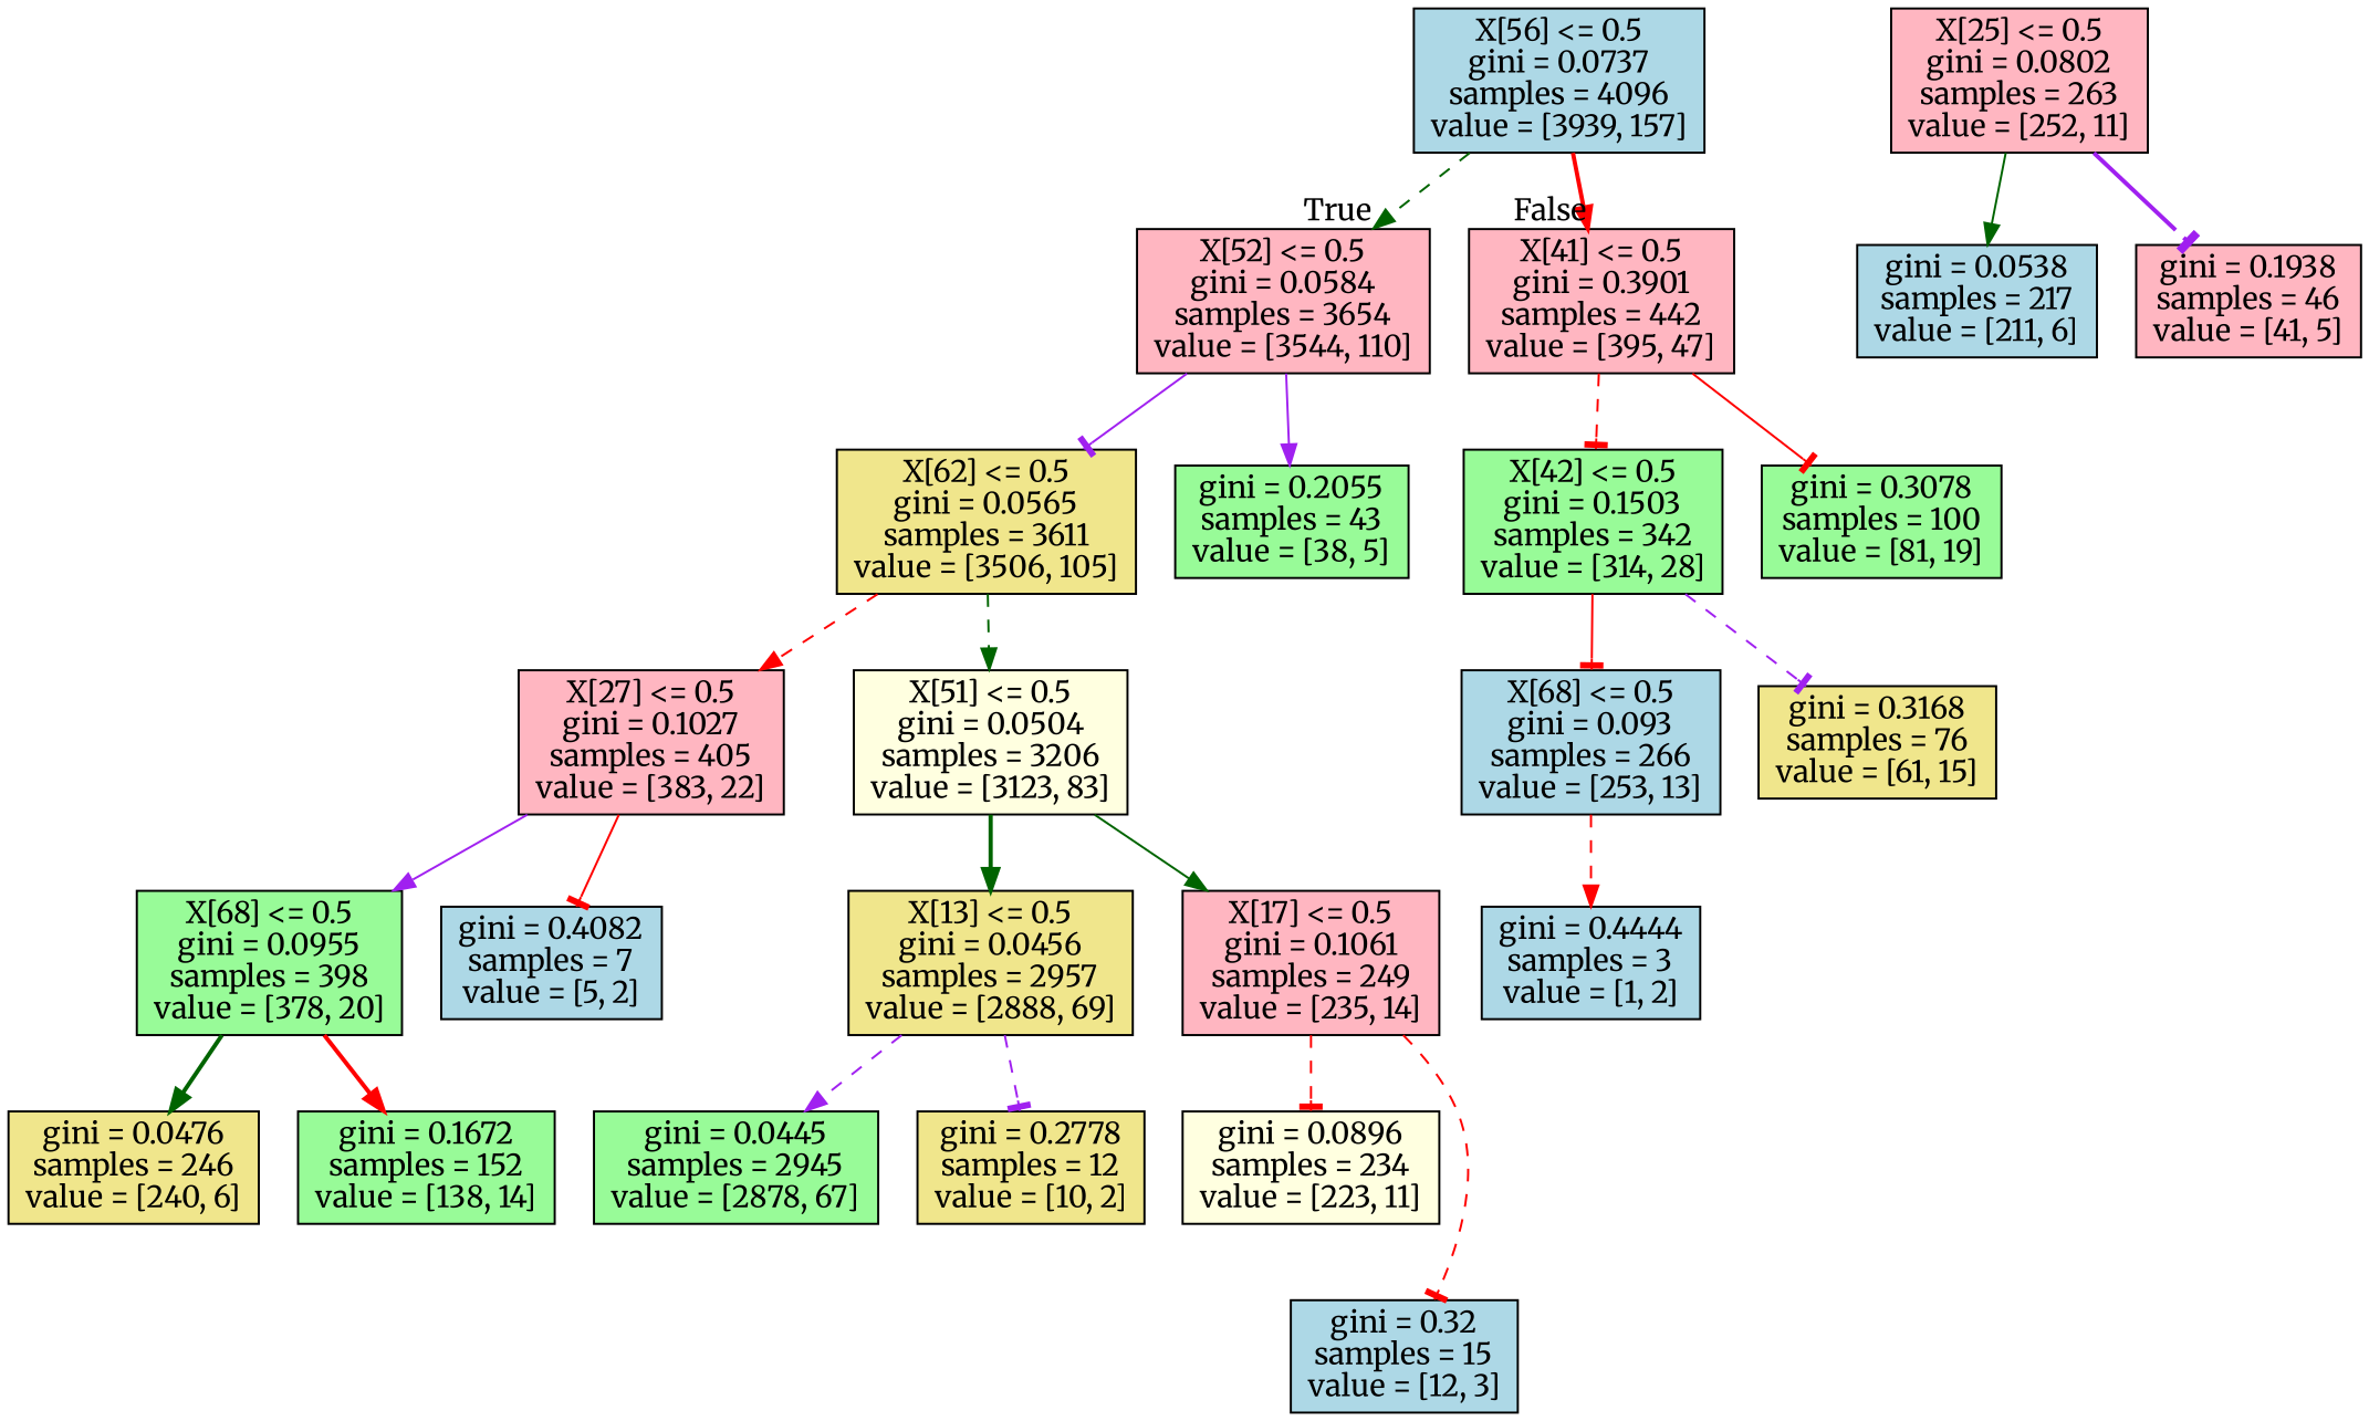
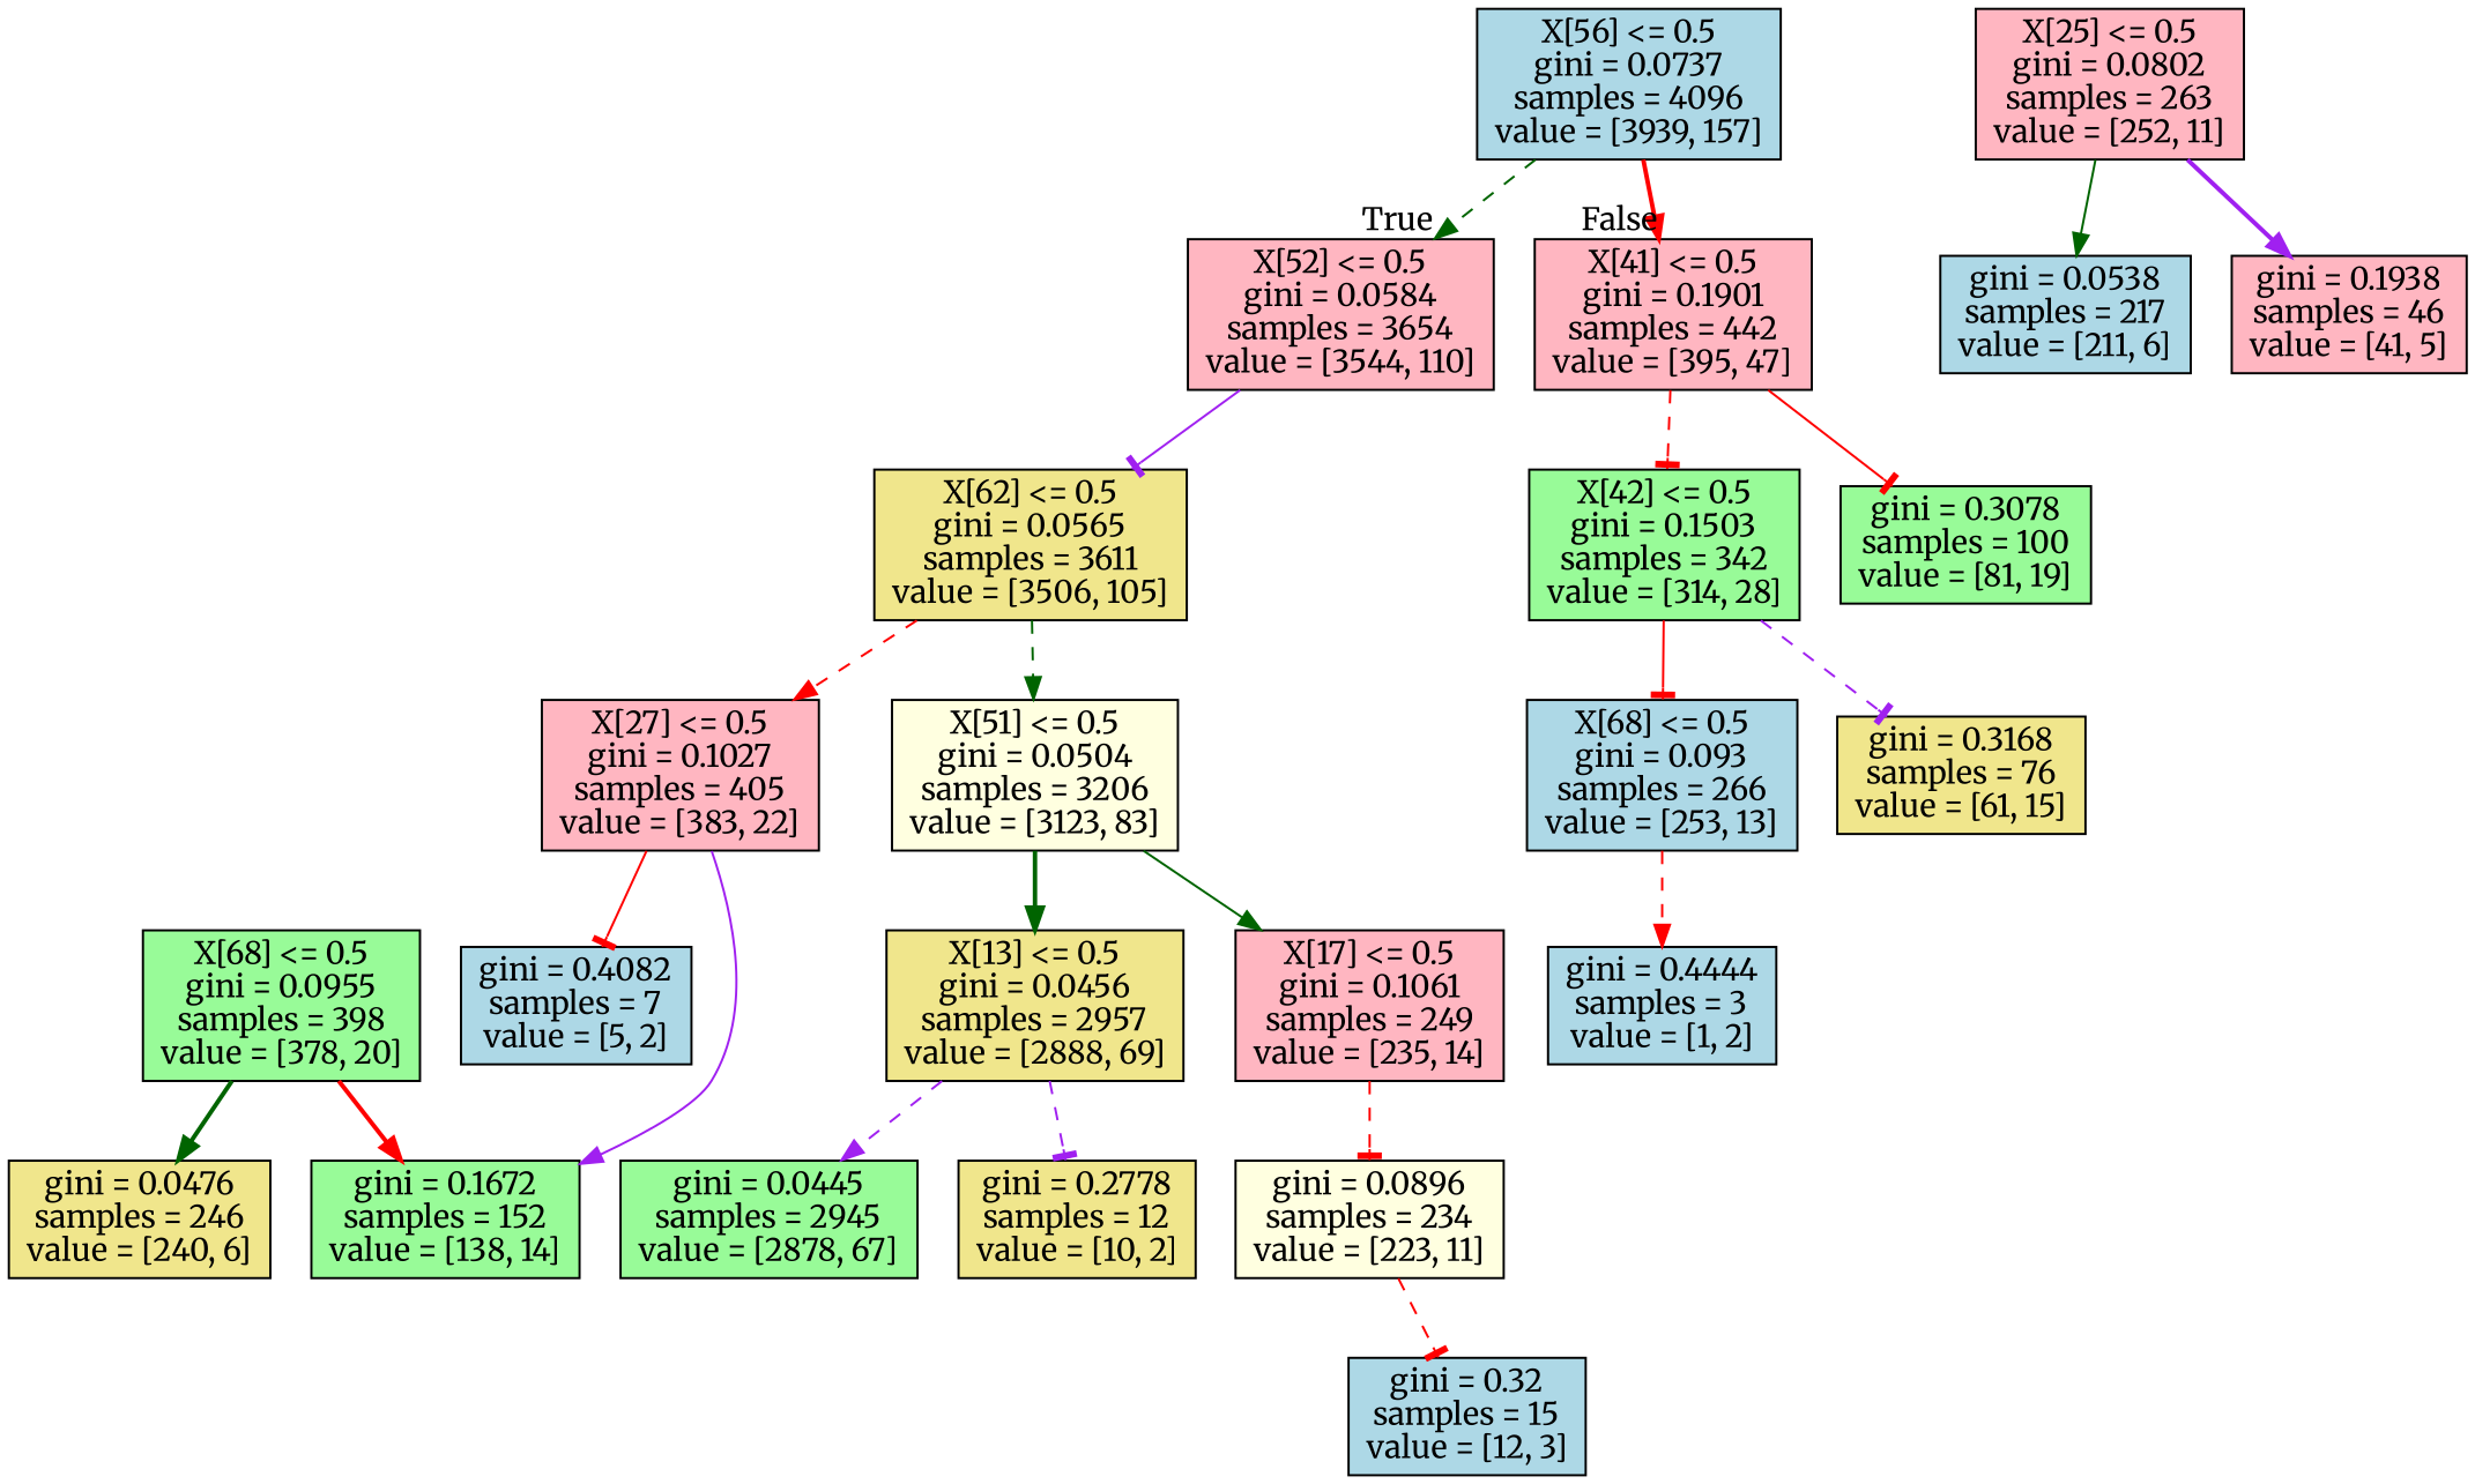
  digraph {
    fontname=Merriweather
    node [fillcolor=lightblue fontname=Merriweather shape=box style=filled]
    edge [arrowhead=normal color=red fontname=Merriweather style=dashed]
    n1 [label="X[56] <= 0.5\ngini = 0.0737\nsamples = 4096\nvalue = [3939, 157]"]
    n2 [fillcolor=lightpink label="X[52] <= 0.5\ngini = 0.0584\nsamples = 3654\nvalue = [3544, 110]"]
-   n3 [fillcolor=lightpink label="X[41] <= 0.5\ngini = 0.3901\nsamples = 442\nvalue = [395, 47]"]
+   n3 [fillcolor=lightpink label="X[41] <= 0.5\ngini = 0.1901\nsamples = 442\nvalue = [395, 47]"]
    n4 [fillcolor=khaki label="X[62] <= 0.5\ngini = 0.0565\nsamples = 3611\nvalue = [3506, 105]"]
-   n5 [fillcolor=palegreen label="gini = 0.2055\nsamples = 43\nvalue = [38, 5]"]
    n6 [fillcolor=palegreen label="X[42] <= 0.5\ngini = 0.1503\nsamples = 342\nvalue = [314, 28]"]
    n7 [fillcolor=palegreen label="gini = 0.3078\nsamples = 100\nvalue = [81, 19]"]
    n8 [fillcolor=lightpink label="X[27] <= 0.5\ngini = 0.1027\nsamples = 405\nvalue = [383, 22]"]
    n9 [fillcolor=lightyellow label="X[51] <= 0.5\ngini = 0.0504\nsamples = 3206\nvalue = [3123, 83]"]
    n10 [fillcolor=palegreen label="X[68] <= 0.5\ngini = 0.0955\nsamples = 398\nvalue = [378, 20]"]
    n11 [label="gini = 0.4082\nsamples = 7\nvalue = [5, 2]"]
    n12 [fillcolor=khaki label="X[13] <= 0.5\ngini = 0.0456\nsamples = 2957\nvalue = [2888, 69]"]
    n13 [fillcolor=lightpink label="X[17] <= 0.5\ngini = 0.1061\nsamples = 249\nvalue = [235, 14]"]
    n14 [fillcolor=khaki label="gini = 0.0476\nsamples = 246\nvalue = [240, 6]"]
    n15 [fillcolor=palegreen label="gini = 0.1672\nsamples = 152\nvalue = [138, 14]"]
    n16 [fillcolor=palegreen label="gini = 0.0445\nsamples = 2945\nvalue = [2878, 67]"]
    n17 [fillcolor=khaki label="gini = 0.2778\nsamples = 12\nvalue = [10, 2]"]
    n18 [fillcolor=lightyellow label="gini = 0.0896\nsamples = 234\nvalue = [223, 11]"]
    n19 [label="gini = 0.32\nsamples = 15\nvalue = [12, 3]"]
    n20 [label="X[68] <= 0.5\ngini = 0.093\nsamples = 266\nvalue = [253, 13]"]
    n21 [fillcolor=khaki label="gini = 0.3168\nsamples = 76\nvalue = [61, 15]"]
    n22 [label="gini = 0.4444\nsamples = 3\nvalue = [1, 2]"]
    n23 [fillcolor=lightpink label="X[25] <= 0.5\ngini = 0.0802\nsamples = 263\nvalue = [252, 11]"]
    n24 [label="gini = 0.0538\nsamples = 217\nvalue = [211, 6]"]
    n25 [fillcolor=lightpink label="gini = 0.1938\nsamples = 46\nvalue = [41, 5]"]
    n1 -> n2 [color=darkgreen headlabel=True labelangle=45 labeldistance=2.5]
    n1 -> n3 [headlabel=False labelangle=-45 labeldistance=2.5 style=bold]
    n2 -> n4 [arrowhead=tee color=purple style=solid]
-   n2 -> n5 [color=purple style=solid]
    n3 -> n6 [arrowhead=tee]
    n3 -> n7 [arrowhead=tee style=solid]
    n4 -> n8
    n4 -> n9 [color=darkgreen]
    n6 -> n20 [arrowhead=tee style=solid]
    n6 -> n21 [arrowhead=tee color=purple]
-   n8 -> n10 [color=purple style=solid]
+   n8 -> n15 [color=purple style=solid]
    n8 -> n11 [arrowhead=tee style=solid]
    n9 -> n12 [color=darkgreen style=bold]
    n9 -> n13 [color=darkgreen style=solid]
    n10 -> n14 [color=darkgreen style=bold]
    n10 -> n15 [style=bold]
    n12 -> n16 [color=purple]
    n12 -> n17 [arrowhead=tee color=purple]
    n13 -> n18 [arrowhead=tee]
-   n13 -> n19 [arrowhead=tee]
+   n18 -> n19 [arrowhead=tee]
    n20 -> n22
    n23 -> n24 [color=darkgreen style=solid]
-   n23 -> n25 [arrowhead=tee color=purple style=bold]
+   n23 -> n25 [color=purple style=bold]
  }
